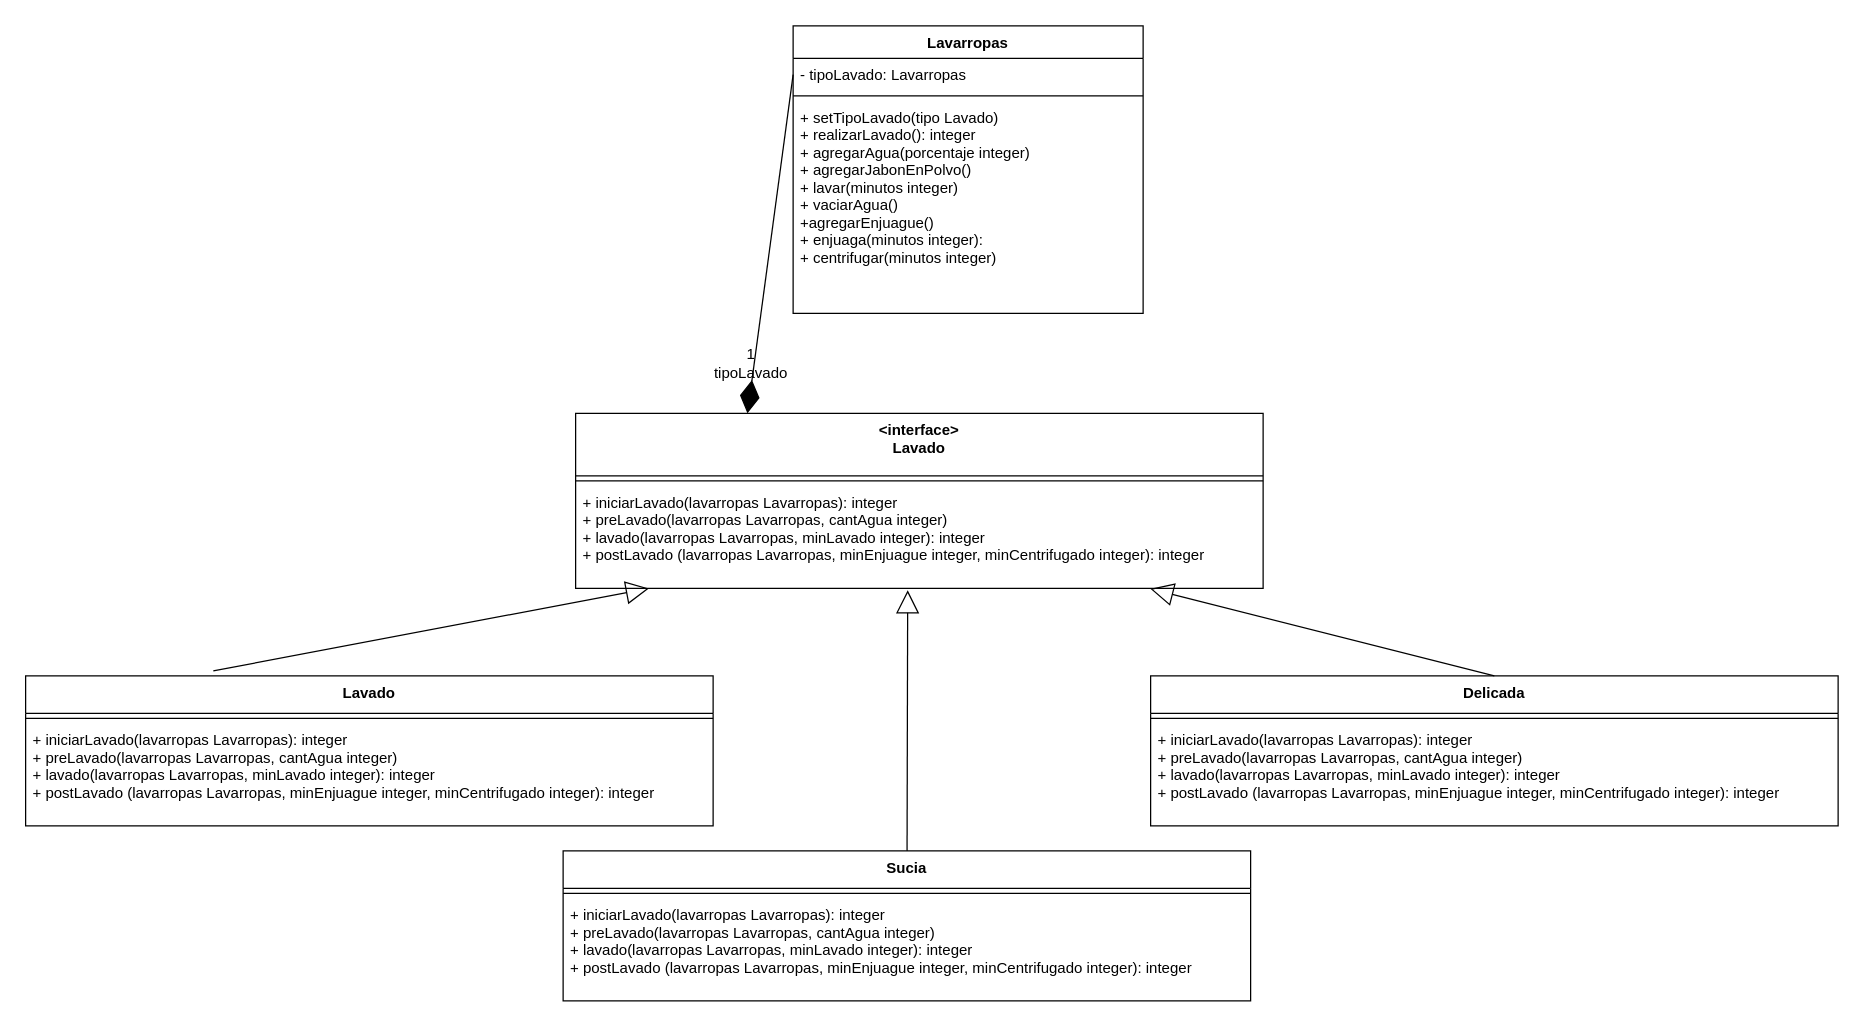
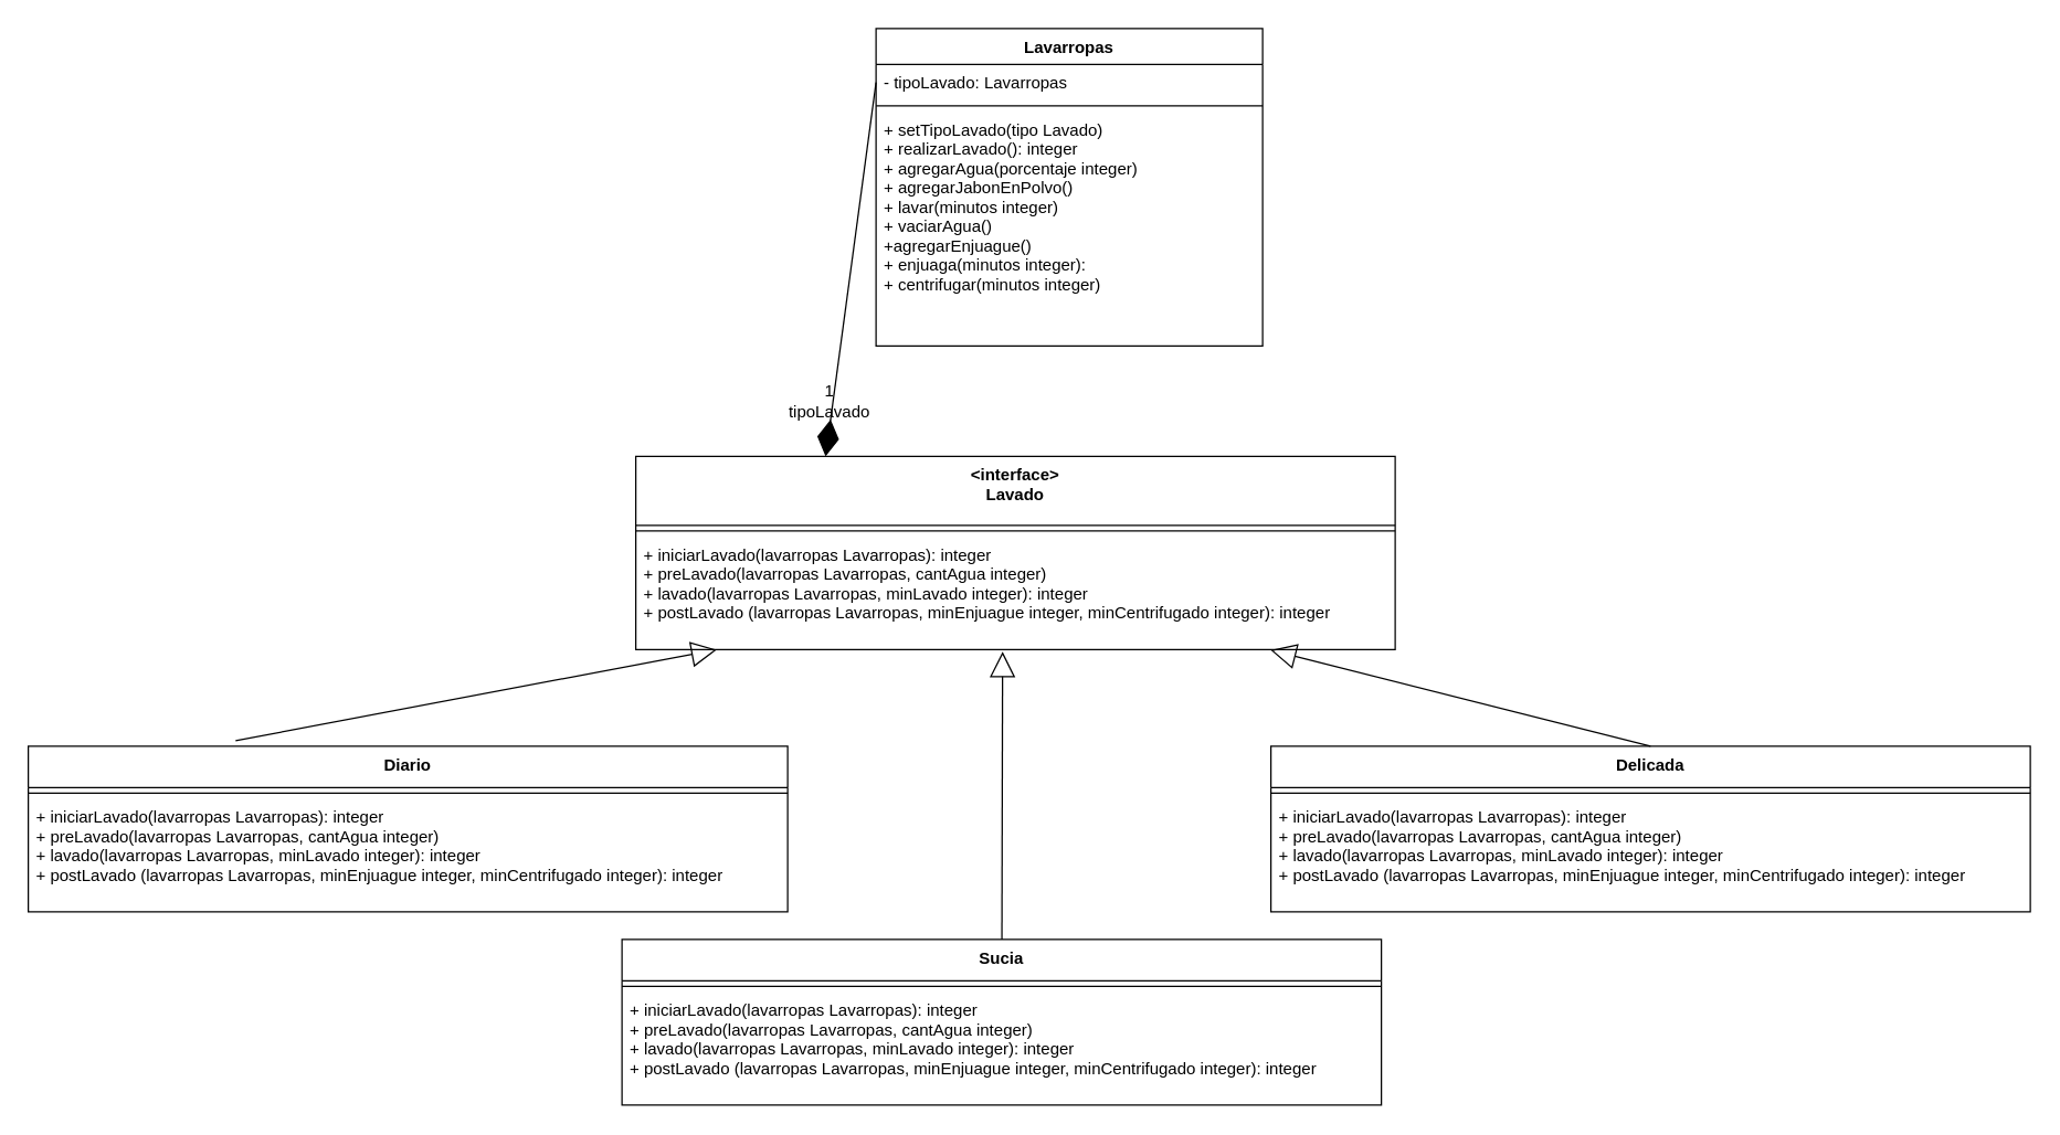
  <mxCell id="0" />
  <mxCell id="1" parent="0" />
  <mxCell id="2" value="Lavarropas" style="swimlane;fontStyle=1;align=center;verticalAlign=top;childLayout=stackLayout;horizontal=1;startSize=26;horizontalStack=0;resizeParent=1;resizeParentMax=0;resizeLast=0;collapsible=1;marginBottom=0;" vertex="1" parent="1"><mxGeometry x="634" y="20" width="280" height="230" as="geometry" /></mxCell>
  <mxCell id="3" value="- tipoLavado: Lavarropas" style="text;strokeColor=none;fillColor=none;align=left;verticalAlign=top;spacingLeft=4;spacingRight=4;overflow=hidden;rotatable=0;points=[[0,0.5],[1,0.5]];portConstraint=eastwest;" vertex="1" parent="2"><mxGeometry y="26" width="280" height="26" as="geometry" /></mxCell>
  <mxCell id="4" value="" style="line;strokeWidth=1;fillColor=none;align=left;verticalAlign=middle;spacingTop=-1;spacingLeft=3;spacingRight=3;rotatable=0;labelPosition=right;points=[];portConstraint=eastwest;" vertex="1" parent="2"><mxGeometry y="52" width="280" height="8" as="geometry" /></mxCell>
  <mxCell id="5" value="+ setTipoLavado(tipo Lavado)&#10;+ realizarLavado(): integer&#10;+ agregarAgua(porcentaje integer)&#10;+ agregarJabonEnPolvo()&#10;+ lavar(minutos integer)&#10;+ vaciarAgua()&#10;+agregarEnjuague()&#10;+ enjuaga(minutos integer): &#10;+ centrifugar(minutos integer)" style="text;strokeColor=none;fillColor=none;align=left;verticalAlign=top;spacingLeft=4;spacingRight=4;overflow=hidden;rotatable=0;points=[[0,0.5],[1,0.5]];portConstraint=eastwest;" vertex="1" parent="2"><mxGeometry y="60" width="280" height="170" as="geometry" /></mxCell>
  <mxCell id="6" value="&lt;interface&gt;&#10;Lavado&#10;" style="swimlane;fontStyle=1;align=center;verticalAlign=top;childLayout=stackLayout;horizontal=1;startSize=50;horizontalStack=0;resizeParent=1;resizeParentMax=0;resizeLast=0;collapsible=1;marginBottom=0;" vertex="1" parent="1"><mxGeometry x="460" y="330" width="550" height="140" as="geometry" /></mxCell>
  <mxCell id="7" value="" style="line;strokeWidth=1;fillColor=none;align=left;verticalAlign=middle;spacingTop=-1;spacingLeft=3;spacingRight=3;rotatable=0;labelPosition=right;points=[];portConstraint=eastwest;" vertex="1" parent="6"><mxGeometry y="50" width="550" height="8" as="geometry" /></mxCell>
  <mxCell id="8" value="+ iniciarLavado(lavarropas Lavarropas): integer&#10;+ preLavado(lavarropas Lavarropas, cantAgua integer)&#10;+ lavado(lavarropas Lavarropas, minLavado integer): integer&#10;+ postLavado (lavarropas Lavarropas, minEnjuague integer, minCentrifugado integer): integer" style="text;strokeColor=none;fillColor=none;align=left;verticalAlign=top;spacingLeft=4;spacingRight=4;overflow=hidden;rotatable=0;points=[[0,0.5],[1,0.5]];portConstraint=eastwest;" vertex="1" parent="6"><mxGeometry y="58" width="550" height="82" as="geometry" /></mxCell>
  <mxCell id="9" value="" style="endArrow=diamondThin;endFill=1;endSize=24;html=1;rounded=0;exitX=0;exitY=0.5;exitDx=0;exitDy=0;entryX=0.25;entryY=0;entryDx=0;entryDy=0;" edge="1" parent="1" source="3" target="6"><mxGeometry width="160" relative="1" as="geometry"><mxPoint x="640" y="180" as="sourcePoint" /><mxPoint x="800" y="180" as="targetPoint" /></mxGeometry></mxCell>
  <mxCell id="10" value="1&lt;br&gt;tipoLavado" style="text;html=1;align=center;verticalAlign=middle;resizable=0;points=[];autosize=1;strokeColor=none;fillColor=none;" vertex="1" parent="1"><mxGeometry x="565" y="275" width="70" height="30" as="geometry" /></mxCell>
- <mxCell id="11" value="Lavado" style="swimlane;fontStyle=1;align=center;verticalAlign=top;childLayout=stackLayout;horizontal=1;startSize=30;horizontalStack=0;resizeParent=1;resizeParentMax=0;resizeLast=0;collapsible=1;marginBottom=0;" vertex="1" parent="1"><mxGeometry x="20" y="540" width="550" height="120" as="geometry" /></mxCell>
+ <mxCell id="11" value="Diario" style="swimlane;fontStyle=1;align=center;verticalAlign=top;childLayout=stackLayout;horizontal=1;startSize=30;horizontalStack=0;resizeParent=1;resizeParentMax=0;resizeLast=0;collapsible=1;marginBottom=0;" vertex="1" parent="1"><mxGeometry x="20" y="540" width="550" height="120" as="geometry" /></mxCell>
  <mxCell id="12" value="" style="line;strokeWidth=1;fillColor=none;align=left;verticalAlign=middle;spacingTop=-1;spacingLeft=3;spacingRight=3;rotatable=0;labelPosition=right;points=[];portConstraint=eastwest;" vertex="1" parent="11"><mxGeometry y="30" width="550" height="8" as="geometry" /></mxCell>
  <mxCell id="13" value="+ iniciarLavado(lavarropas Lavarropas): integer&#10;+ preLavado(lavarropas Lavarropas, cantAgua integer)&#10;+ lavado(lavarropas Lavarropas, minLavado integer): integer&#10;+ postLavado (lavarropas Lavarropas, minEnjuague integer, minCentrifugado integer): integer" style="text;strokeColor=none;fillColor=none;align=left;verticalAlign=top;spacingLeft=4;spacingRight=4;overflow=hidden;rotatable=0;points=[[0,0.5],[1,0.5]];portConstraint=eastwest;" vertex="1" parent="11"><mxGeometry y="38" width="550" height="82" as="geometry" /></mxCell>
  <mxCell id="14" value="" style="endArrow=block;endSize=16;endFill=0;html=1;rounded=0;exitX=0.273;exitY=-0.033;exitDx=0;exitDy=0;exitPerimeter=0;" edge="1" parent="1" source="11" target="8"><mxGeometry width="160" relative="1" as="geometry"><mxPoint x="300" y="370" as="sourcePoint" /><mxPoint x="460" y="370" as="targetPoint" /></mxGeometry></mxCell>
  <mxCell id="15" value="Sucia" style="swimlane;fontStyle=1;align=center;verticalAlign=top;childLayout=stackLayout;horizontal=1;startSize=30;horizontalStack=0;resizeParent=1;resizeParentMax=0;resizeLast=0;collapsible=1;marginBottom=0;" vertex="1" parent="1"><mxGeometry x="450" y="680" width="550" height="120" as="geometry" /></mxCell>
  <mxCell id="16" value="" style="line;strokeWidth=1;fillColor=none;align=left;verticalAlign=middle;spacingTop=-1;spacingLeft=3;spacingRight=3;rotatable=0;labelPosition=right;points=[];portConstraint=eastwest;" vertex="1" parent="15"><mxGeometry y="30" width="550" height="8" as="geometry" /></mxCell>
  <mxCell id="17" value="+ iniciarLavado(lavarropas Lavarropas): integer&#10;+ preLavado(lavarropas Lavarropas, cantAgua integer)&#10;+ lavado(lavarropas Lavarropas, minLavado integer): integer&#10;+ postLavado (lavarropas Lavarropas, minEnjuague integer, minCentrifugado integer): integer" style="text;strokeColor=none;fillColor=none;align=left;verticalAlign=top;spacingLeft=4;spacingRight=4;overflow=hidden;rotatable=0;points=[[0,0.5],[1,0.5]];portConstraint=eastwest;" vertex="1" parent="15"><mxGeometry y="38" width="550" height="82" as="geometry" /></mxCell>
  <mxCell id="18" value="" style="endArrow=block;endSize=16;endFill=0;html=1;rounded=0;entryX=0.483;entryY=1.018;entryDx=0;entryDy=0;entryPerimeter=0;" edge="1" parent="1" source="15" target="8"><mxGeometry width="160" relative="1" as="geometry"><mxPoint x="180.15" y="546.04" as="sourcePoint" /><mxPoint x="528.643" y="480" as="targetPoint" /></mxGeometry></mxCell>
  <mxCell id="19" value="Delicada" style="swimlane;fontStyle=1;align=center;verticalAlign=top;childLayout=stackLayout;horizontal=1;startSize=30;horizontalStack=0;resizeParent=1;resizeParentMax=0;resizeLast=0;collapsible=1;marginBottom=0;" vertex="1" parent="1"><mxGeometry x="920" y="540" width="550" height="120" as="geometry" /></mxCell>
  <mxCell id="20" value="" style="line;strokeWidth=1;fillColor=none;align=left;verticalAlign=middle;spacingTop=-1;spacingLeft=3;spacingRight=3;rotatable=0;labelPosition=right;points=[];portConstraint=eastwest;" vertex="1" parent="19"><mxGeometry y="30" width="550" height="8" as="geometry" /></mxCell>
  <mxCell id="21" value="+ iniciarLavado(lavarropas Lavarropas): integer&#10;+ preLavado(lavarropas Lavarropas, cantAgua integer)&#10;+ lavado(lavarropas Lavarropas, minLavado integer): integer&#10;+ postLavado (lavarropas Lavarropas, minEnjuague integer, minCentrifugado integer): integer" style="text;strokeColor=none;fillColor=none;align=left;verticalAlign=top;spacingLeft=4;spacingRight=4;overflow=hidden;rotatable=0;points=[[0,0.5],[1,0.5]];portConstraint=eastwest;" vertex="1" parent="19"><mxGeometry y="38" width="550" height="82" as="geometry" /></mxCell>
  <mxCell id="22" value="" style="endArrow=block;endSize=16;endFill=0;html=1;rounded=0;entryX=0.836;entryY=1.004;entryDx=0;entryDy=0;entryPerimeter=0;exitX=0.5;exitY=0;exitDx=0;exitDy=0;" edge="1" parent="1" source="19" target="8"><mxGeometry width="160" relative="1" as="geometry"><mxPoint x="735.145" y="690" as="sourcePoint" /><mxPoint x="735.65" y="481.476" as="targetPoint" /></mxGeometry></mxCell>
